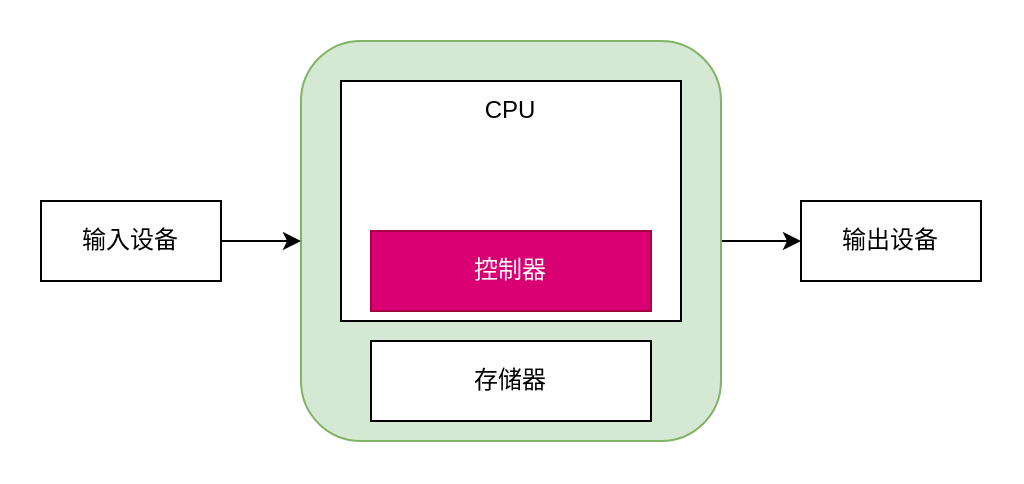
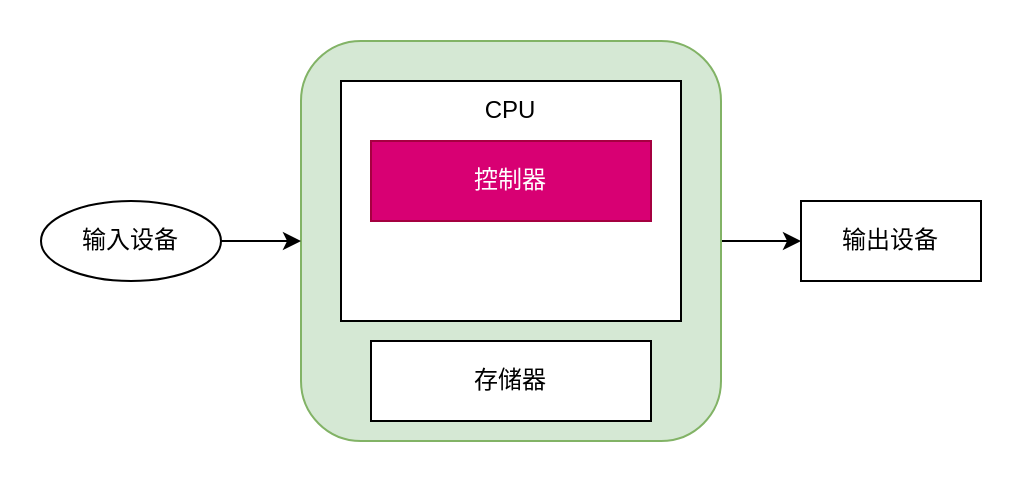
  <mxCell id="0" />
  <mxCell id="1" parent="0" />
  <mxCell id="2" style="edgeStyle=orthogonalEdgeStyle;rounded=0;orthogonalLoop=1;jettySize=auto;html=1;exitX=1;exitY=0.5;exitDx=0;exitDy=0;entryX=0;entryY=0.5;entryDx=0;entryDy=0;" edge="1" parent="1" source="3" target="10"><mxGeometry relative="1" as="geometry" /></mxCell>
  <mxCell id="3" value="" style="rounded=1;whiteSpace=wrap;html=1;fillColor=#d5e8d4;strokeColor=#82b366;" vertex="1" parent="1"><mxGeometry x="150" y="20" width="210" height="200" as="geometry" /></mxCell>
  <mxCell id="4" value="" style="rounded=0;whiteSpace=wrap;html=1;" vertex="1" parent="1"><mxGeometry x="170" y="40" width="170" height="120" as="geometry" /></mxCell>
- <mxCell id="5" value="控制器" style="rounded=0;whiteSpace=wrap;html=1;fillColor=#d80073;fontColor=#ffffff;strokeColor=#A50040;" vertex="1" parent="1"><mxGeometry x="185" y="115" width="140" height="40" as="geometry" /></mxCell>
+ <mxCell id="5" value="控制器" style="rounded=0;whiteSpace=wrap;html=1;fillColor=#d80073;fontColor=#ffffff;strokeColor=#A50040;" vertex="1" parent="1"><mxGeometry x="185" y="70" width="140" height="40" as="geometry" /></mxCell>
  <mxCell id="6" value="存储器" style="rounded=0;whiteSpace=wrap;html=1;" vertex="1" parent="1"><mxGeometry x="185" y="170" width="140" height="40" as="geometry" /></mxCell>
  <mxCell id="7" value="CPU" style="text;html=1;align=center;verticalAlign=middle;whiteSpace=wrap;rounded=0;" vertex="1" parent="1"><mxGeometry x="190" y="40" width="130" height="30" as="geometry" /></mxCell>
  <mxCell id="8" style="edgeStyle=orthogonalEdgeStyle;rounded=0;orthogonalLoop=1;jettySize=auto;html=1;exitX=1;exitY=0.5;exitDx=0;exitDy=0;entryX=0;entryY=0.5;entryDx=0;entryDy=0;" edge="1" parent="1" source="9" target="3"><mxGeometry relative="1" as="geometry" /></mxCell>
- <mxCell id="9" value="输入设备" style="rounded=0;whiteSpace=wrap;html=1;" vertex="1" parent="1"><mxGeometry x="20" y="100" width="90" height="40" as="geometry" /></mxCell>
+ <mxCell id="9" value="输入设备" style="ellipse;whiteSpace=wrap;html=1;" vertex="1" parent="1"><mxGeometry x="20" y="100" width="90" height="40" as="geometry" /></mxCell>
  <mxCell id="10" value="输出设备" style="rounded=0;whiteSpace=wrap;html=1;" vertex="1" parent="1"><mxGeometry x="400" y="100" width="90" height="40" as="geometry" /></mxCell>
